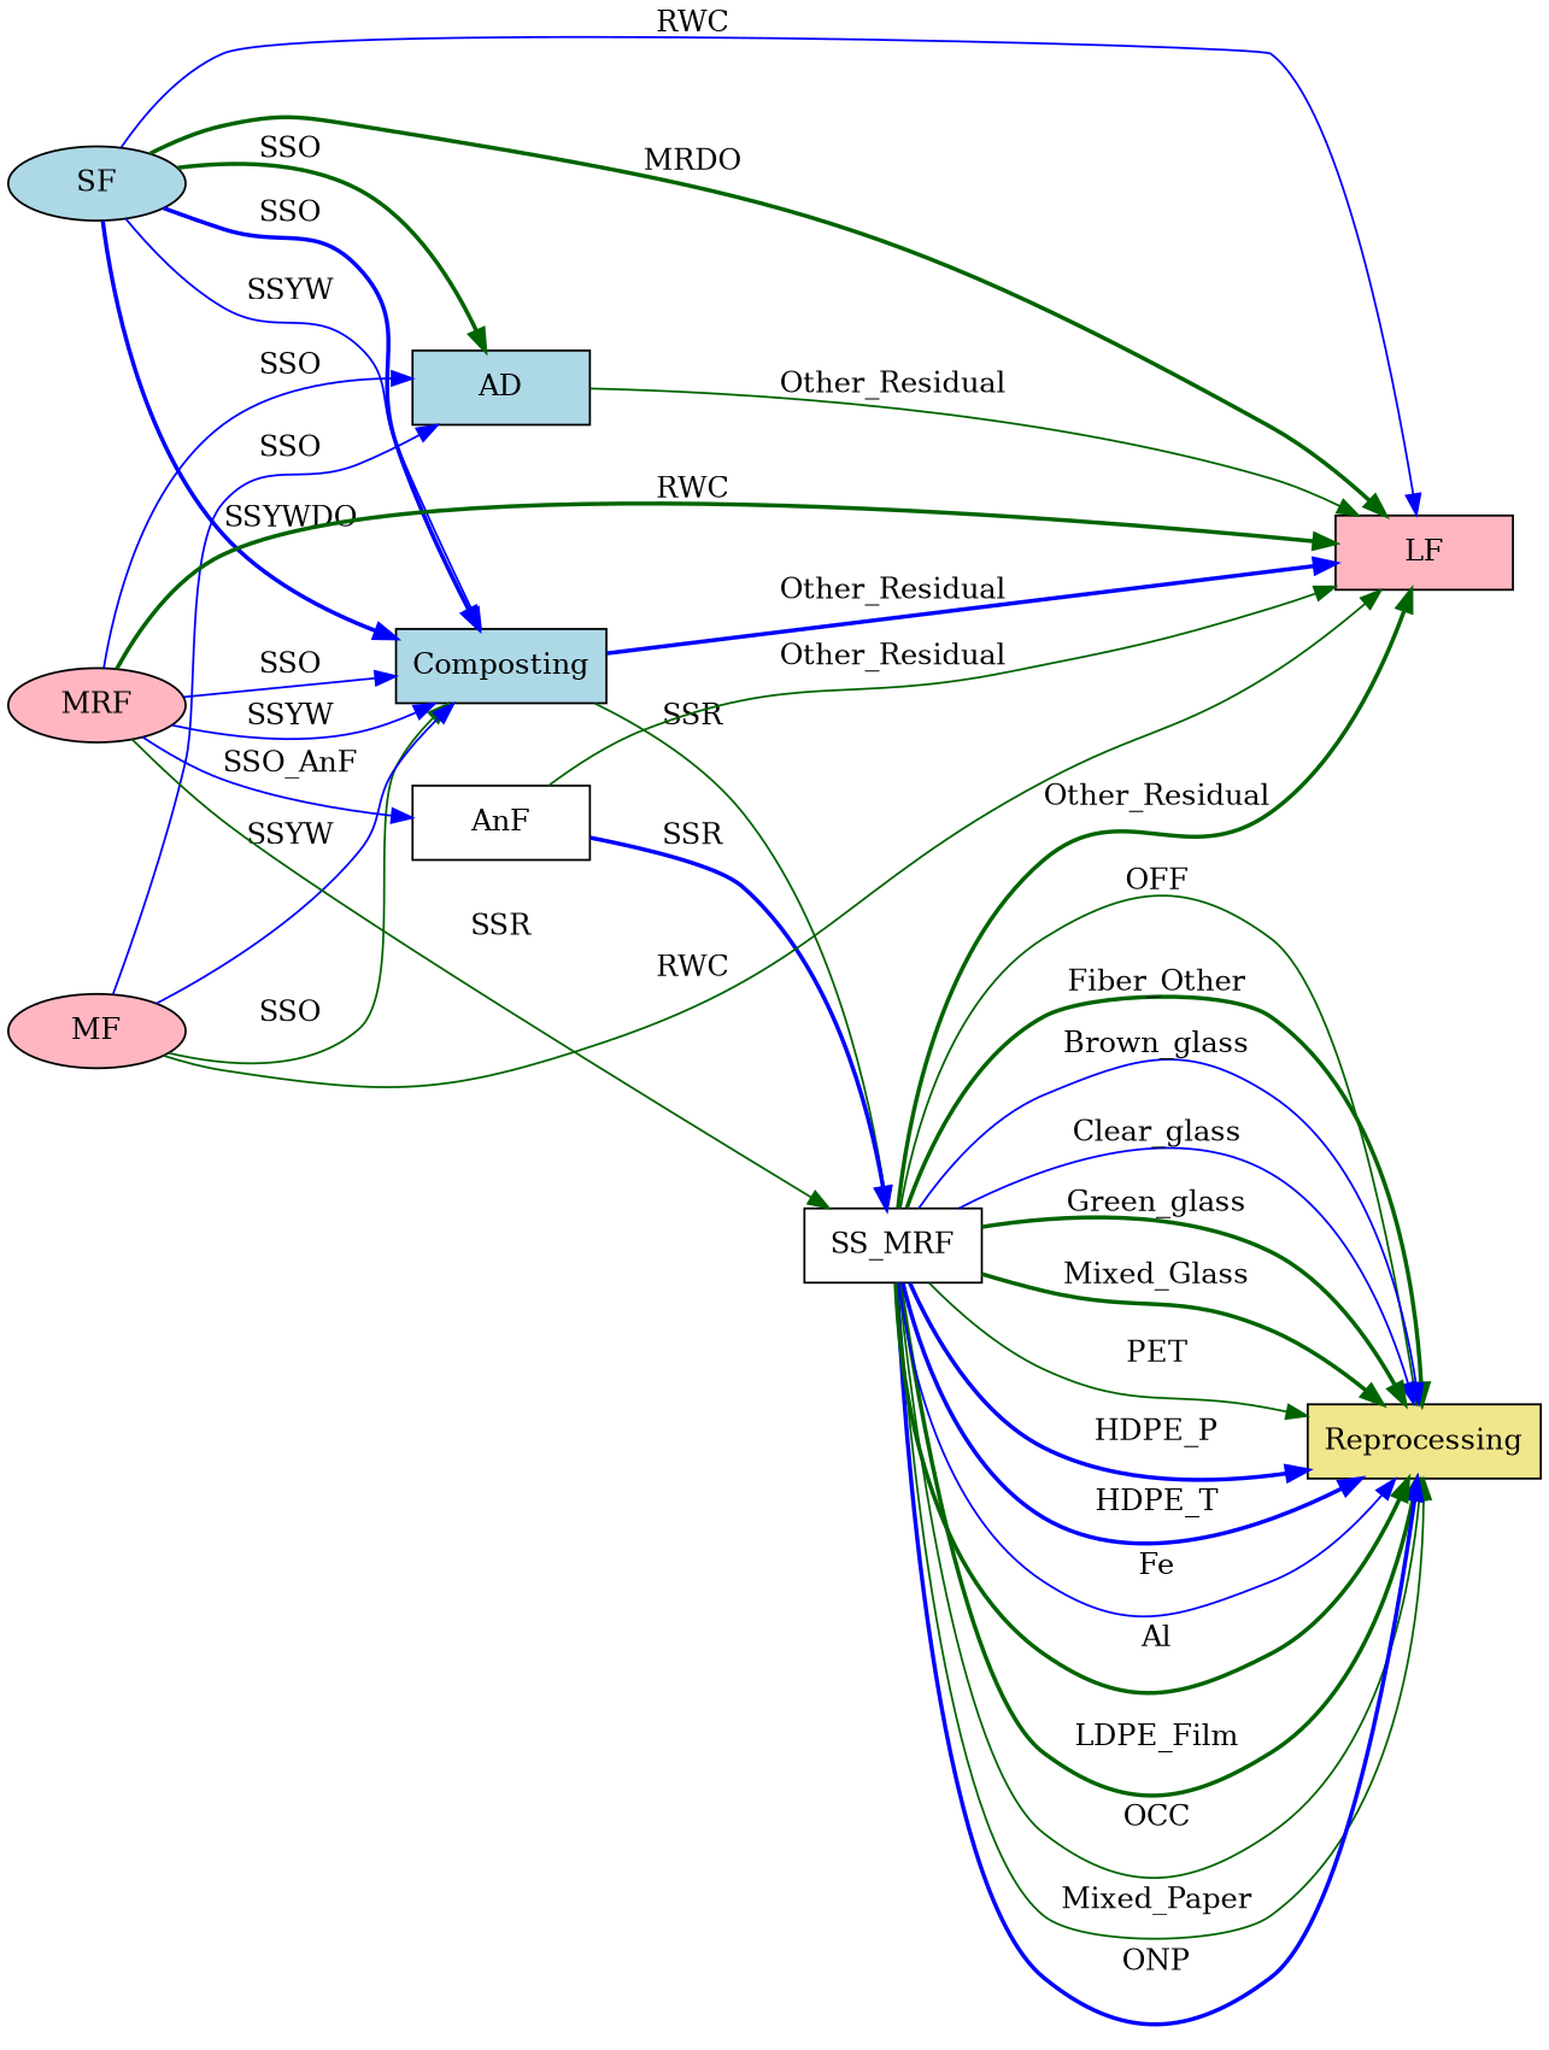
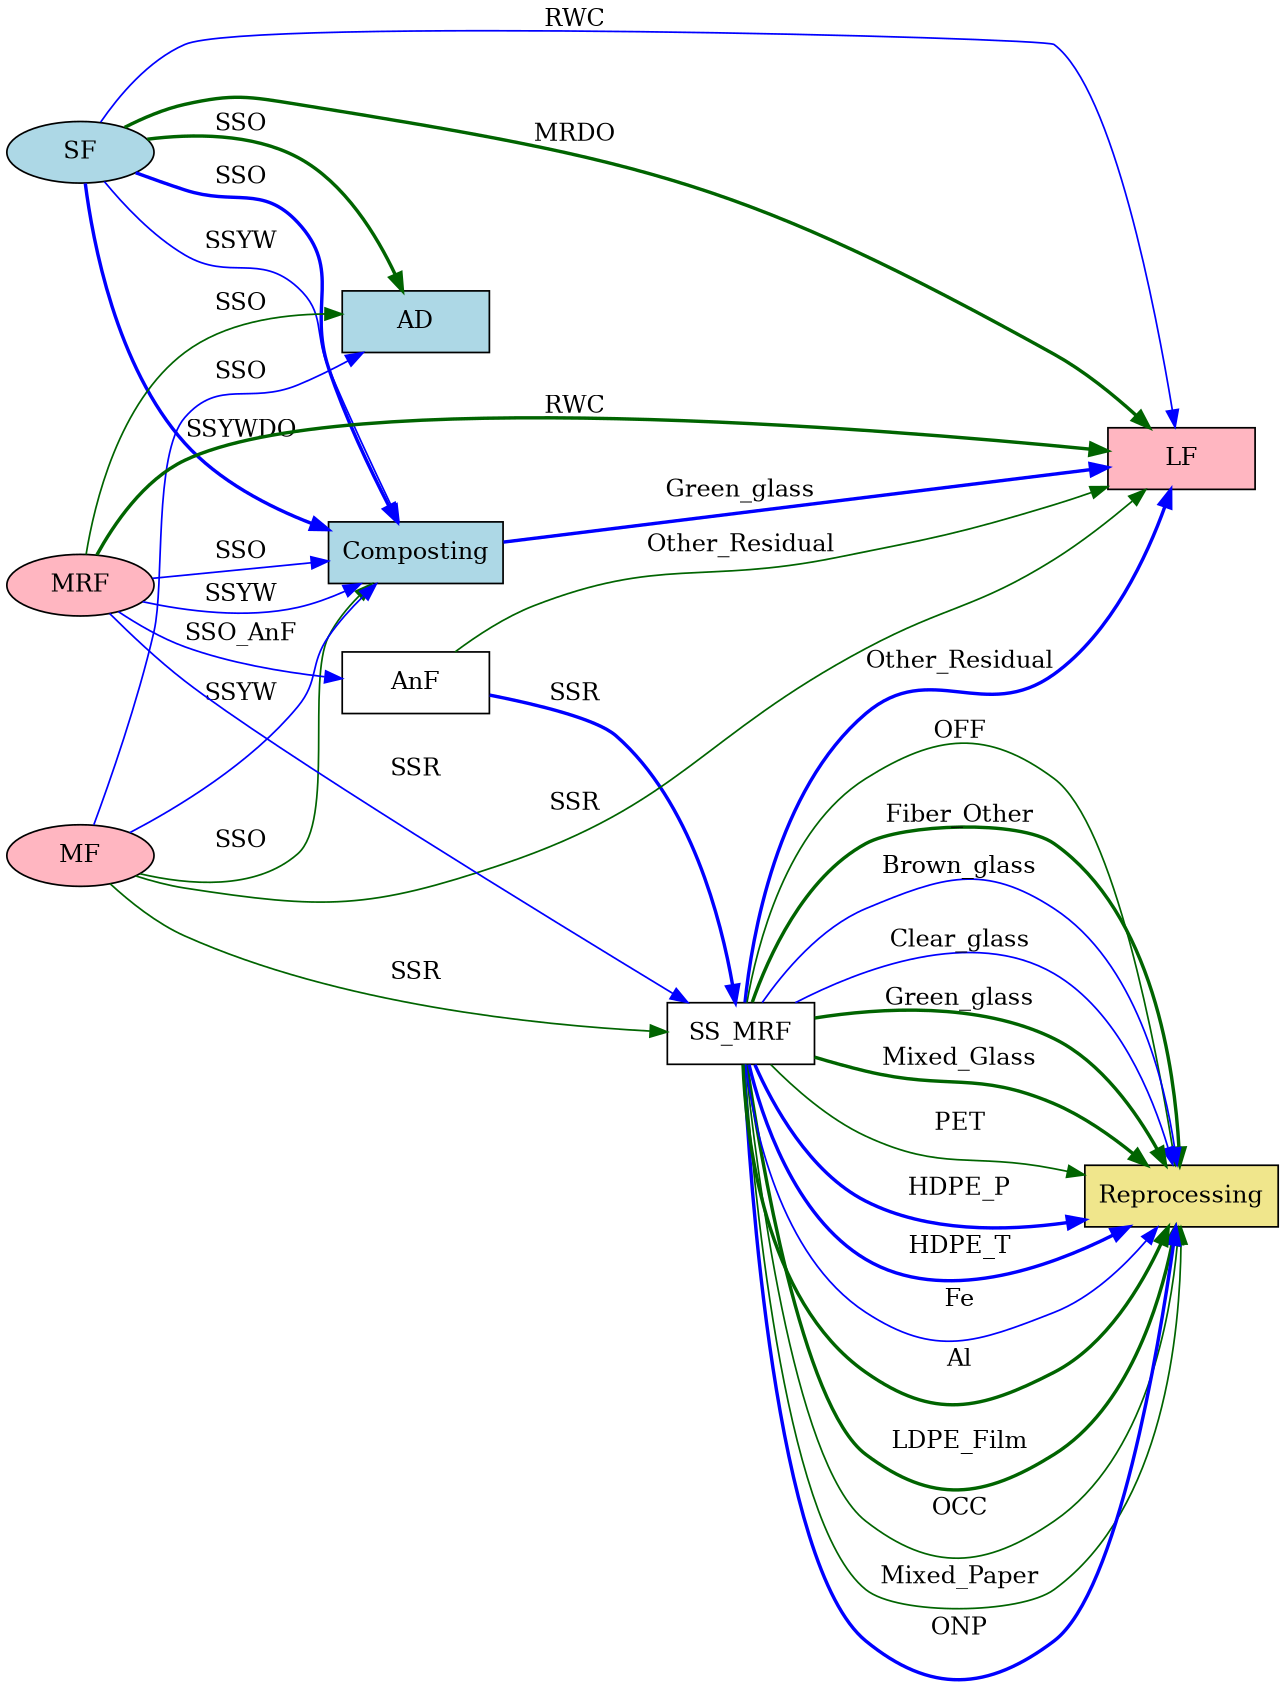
  digraph {
    rankdir=LR
    node [fillcolor=lightpink shape=rectangle style=filled]
    edge [color=blue style=solid]
    LF [width=1.2]
    Composting [fillcolor=lightblue width=1.2]
    AD [fillcolor=lightblue width=1.2]
    AnF [fillcolor=white width=1.2]
    SS_MRF [fillcolor=white width=1.2]
    Reprocessing [fillcolor=khaki width=1.2]
    SF [fillcolor=lightblue shape=oval width=1.2]
    MF [shape=oval width=1.2]
    n9 [label=MRF shape=oval width=1.2]
-   Composting -> LF [label=Other_Residual style=bold]
-   AD -> LF [color=darkgreen label=Other_Residual]
+   Composting -> LF [label=Green_glass style=bold]
    AnF -> LF [color=darkgreen label=Other_Residual]
    AnF -> SS_MRF [label=SSR style=bold]
-   SS_MRF -> LF [color=darkgreen label=Other_Residual style=bold]
+   SS_MRF -> LF [label=Other_Residual style=bold]
    SS_MRF -> Reprocessing [color=darkgreen label=LDPE_Film style=bold]
    SS_MRF -> Reprocessing [color=darkgreen label=OCC]
    SS_MRF -> Reprocessing [color=darkgreen label=Mixed_Paper]
    SS_MRF -> Reprocessing [label=ONP style=bold]
    SS_MRF -> Reprocessing [color=darkgreen label=OFF]
    SS_MRF -> Reprocessing [color=darkgreen label=Fiber_Other style=bold]
    SS_MRF -> Reprocessing [label=Brown_glass]
    SS_MRF -> Reprocessing [label=Clear_glass]
    SS_MRF -> Reprocessing [color=darkgreen label=Green_glass style=bold]
    SS_MRF -> Reprocessing [color=darkgreen label=Mixed_Glass style=bold]
    SS_MRF -> Reprocessing [color=darkgreen label=PET]
    SS_MRF -> Reprocessing [label=HDPE_P style=bold]
    SS_MRF -> Reprocessing [label=HDPE_T style=bold]
    SS_MRF -> Reprocessing [label=Fe]
    SS_MRF -> Reprocessing [color=darkgreen label=Al style=bold]
    SF -> LF [label=RWC]
    SF -> LF [color=darkgreen label=MRDO style=bold]
    SF -> Composting [label=SSO style=bold]
    SF -> Composting [label=SSYW]
    SF -> Composting [label=SSYWDO style=bold]
    SF -> AD [color=darkgreen label=SSO style=bold]
-   MF -> LF [color=darkgreen label=RWC]
+   MF -> LF [color=darkgreen label=SSR]
    MF -> Composting [color=darkgreen label=SSO]
    MF -> Composting [label=SSYW]
    MF -> AD [label=SSO]
-   Composting -> SS_MRF [color=darkgreen label=SSR]
+   MF -> SS_MRF [color=darkgreen label=SSR]
    n9 -> LF [color=darkgreen label=RWC style=bold]
    n9 -> Composting [label=SSO]
    n9 -> Composting [label=SSYW]
-   n9 -> AD [label=SSO]
+   n9 -> AD [color=darkgreen label=SSO]
    n9 -> AnF [label=SSO_AnF]
-   n9 -> SS_MRF [color=darkgreen label=SSR]
+   n9 -> SS_MRF [label=SSR]
  }
